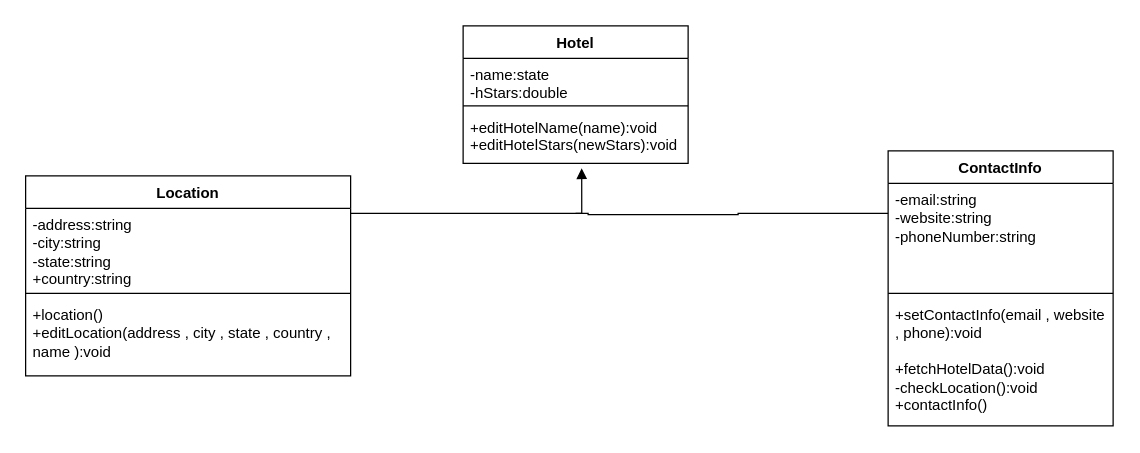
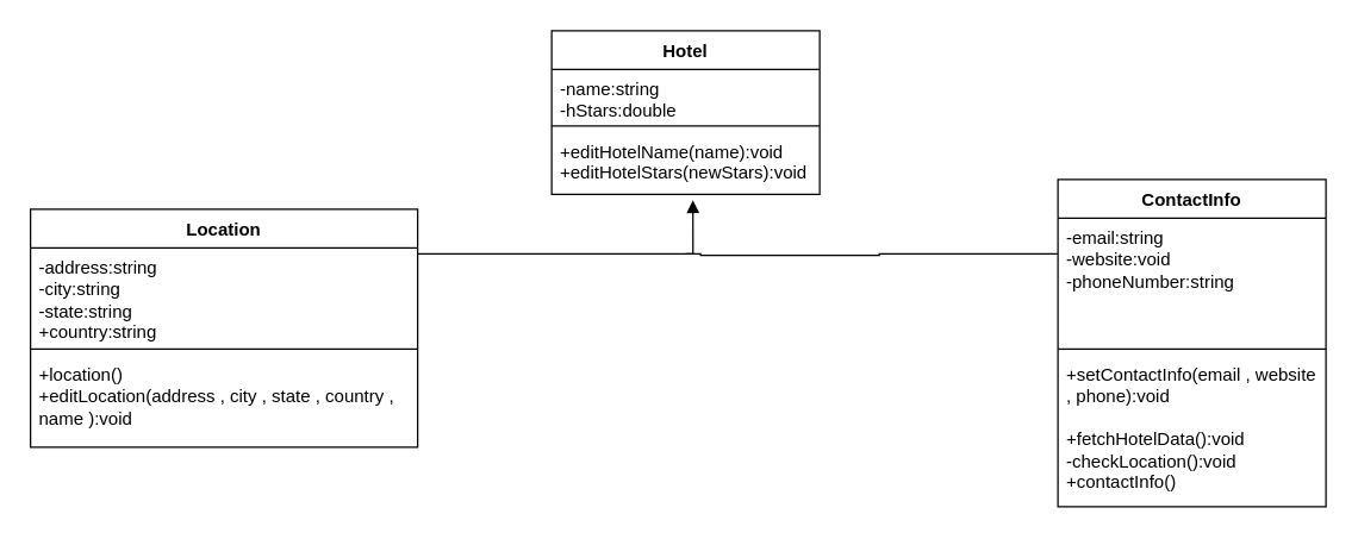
  <mxCell id="0" />
  <mxCell id="1" parent="0" />
  <mxCell id="2" value="Hotel" style="swimlane;fontStyle=1;align=center;verticalAlign=top;childLayout=stackLayout;horizontal=1;startSize=26;horizontalStack=0;resizeParent=1;resizeParentMax=0;resizeLast=0;collapsible=1;marginBottom=0;whiteSpace=wrap;html=1;" parent="1" vertex="1"><mxGeometry x="370" y="20" width="180" height="110" as="geometry" /></mxCell>
- <mxCell id="3" value="-name:state&lt;div&gt;-hStars:double&lt;/div&gt;&lt;div&gt;&lt;div&gt;&lt;br&gt;&lt;/div&gt;&lt;/div&gt;" style="text;strokeColor=none;fillColor=none;align=left;verticalAlign=top;spacingLeft=4;spacingRight=4;overflow=hidden;rotatable=0;points=[[0,0.5],[1,0.5]];portConstraint=eastwest;whiteSpace=wrap;html=1;" parent="2" vertex="1"><mxGeometry y="26" width="180" height="34" as="geometry" /></mxCell>
+ <mxCell id="3" value="-name:string&lt;div&gt;-hStars:double&lt;/div&gt;&lt;div&gt;&lt;div&gt;&lt;br&gt;&lt;/div&gt;&lt;/div&gt;" style="text;strokeColor=none;fillColor=none;align=left;verticalAlign=top;spacingLeft=4;spacingRight=4;overflow=hidden;rotatable=0;points=[[0,0.5],[1,0.5]];portConstraint=eastwest;whiteSpace=wrap;html=1;" parent="2" vertex="1"><mxGeometry y="26" width="180" height="34" as="geometry" /></mxCell>
  <mxCell id="4" value="" style="line;strokeWidth=1;fillColor=none;align=left;verticalAlign=middle;spacingTop=-1;spacingLeft=3;spacingRight=3;rotatable=0;labelPosition=right;points=[];portConstraint=eastwest;strokeColor=inherit;" parent="2" vertex="1"><mxGeometry y="60" width="180" height="8" as="geometry" /></mxCell>
  <mxCell id="5" value="+editHotelName(name):void&lt;div&gt;+editHotelStars(newStars):void&lt;/div&gt;" style="text;strokeColor=none;fillColor=none;align=left;verticalAlign=top;spacingLeft=4;spacingRight=4;overflow=hidden;rotatable=0;points=[[0,0.5],[1,0.5]];portConstraint=eastwest;whiteSpace=wrap;html=1;" parent="2" vertex="1"><mxGeometry y="68" width="180" height="42" as="geometry" /></mxCell>
  <mxCell id="6" value="Location" style="swimlane;fontStyle=1;align=center;verticalAlign=top;childLayout=stackLayout;horizontal=1;startSize=26;horizontalStack=0;resizeParent=1;resizeParentMax=0;resizeLast=0;collapsible=1;marginBottom=0;whiteSpace=wrap;html=1;" parent="1" vertex="1"><mxGeometry x="20" y="140" width="260" height="160" as="geometry" /></mxCell>
  <mxCell id="7" value="&lt;div&gt;&lt;div&gt;-address:string&lt;/div&gt;&lt;/div&gt;&lt;div&gt;-city:string&lt;/div&gt;&lt;div&gt;-state:string&lt;/div&gt;&lt;div&gt;+country:string&lt;/div&gt;" style="text;strokeColor=none;fillColor=none;align=left;verticalAlign=top;spacingLeft=4;spacingRight=4;overflow=hidden;rotatable=0;points=[[0,0.5],[1,0.5]];portConstraint=eastwest;whiteSpace=wrap;html=1;" parent="6" vertex="1"><mxGeometry y="26" width="260" height="64" as="geometry" /></mxCell>
  <mxCell id="8" value="" style="line;strokeWidth=1;fillColor=none;align=left;verticalAlign=middle;spacingTop=-1;spacingLeft=3;spacingRight=3;rotatable=0;labelPosition=right;points=[];portConstraint=eastwest;strokeColor=inherit;" parent="6" vertex="1"><mxGeometry y="90" width="260" height="8" as="geometry" /></mxCell>
  <mxCell id="9" value="&lt;div&gt;+location()&lt;/div&gt;+editLocation(address , city , state , country , name ):void" style="text;strokeColor=none;fillColor=none;align=left;verticalAlign=top;spacingLeft=4;spacingRight=4;overflow=hidden;rotatable=0;points=[[0,0.5],[1,0.5]];portConstraint=eastwest;whiteSpace=wrap;html=1;" parent="6" vertex="1"><mxGeometry y="98" width="260" height="62" as="geometry" /></mxCell>
  <mxCell id="10" style="edgeStyle=orthogonalEdgeStyle;rounded=0;orthogonalLoop=1;jettySize=auto;html=1;entryX=0.527;entryY=1.095;entryDx=0;entryDy=0;entryPerimeter=0;endArrow=block;endFill=1;" parent="1" source="6" target="5" edge="1"><mxGeometry relative="1" as="geometry"><Array as="points"><mxPoint x="320" y="170" /><mxPoint x="465" y="170" /></Array></mxGeometry></mxCell>
  <mxCell id="11" style="edgeStyle=orthogonalEdgeStyle;rounded=0;orthogonalLoop=1;jettySize=auto;html=1;endArrow=none;endFill=0;" parent="1" source="12" edge="1"><mxGeometry relative="1" as="geometry"><mxPoint x="460" y="170" as="targetPoint" /><Array as="points"><mxPoint x="590" y="170" /><mxPoint x="590" y="171" /><mxPoint x="470" y="171" /></Array></mxGeometry></mxCell>
  <mxCell id="12" value="ContactInfo" style="swimlane;fontStyle=1;align=center;verticalAlign=top;childLayout=stackLayout;horizontal=1;startSize=26;horizontalStack=0;resizeParent=1;resizeParentMax=0;resizeLast=0;collapsible=1;marginBottom=0;whiteSpace=wrap;html=1;" parent="1" vertex="1"><mxGeometry x="710" y="120" width="180" height="220" as="geometry" /></mxCell>
- <mxCell id="13" value="&lt;div&gt;&lt;div&gt;-email:string&lt;/div&gt;&lt;/div&gt;&lt;div&gt;-website:string&lt;/div&gt;&lt;div&gt;-phoneNumber:string&amp;nbsp;&lt;/div&gt;&lt;div&gt;&lt;br&gt;&lt;/div&gt;" style="text;strokeColor=none;fillColor=none;align=left;verticalAlign=top;spacingLeft=4;spacingRight=4;overflow=hidden;rotatable=0;points=[[0,0.5],[1,0.5]];portConstraint=eastwest;whiteSpace=wrap;html=1;" parent="12" vertex="1"><mxGeometry y="26" width="180" height="84" as="geometry" /></mxCell>
+ <mxCell id="13" value="&lt;div&gt;&lt;div&gt;-email:string&lt;/div&gt;&lt;/div&gt;&lt;div&gt;-website:void&lt;/div&gt;&lt;div&gt;-phoneNumber:string&amp;nbsp;&lt;/div&gt;&lt;div&gt;&lt;br&gt;&lt;/div&gt;" style="text;strokeColor=none;fillColor=none;align=left;verticalAlign=top;spacingLeft=4;spacingRight=4;overflow=hidden;rotatable=0;points=[[0,0.5],[1,0.5]];portConstraint=eastwest;whiteSpace=wrap;html=1;" parent="12" vertex="1"><mxGeometry y="26" width="180" height="84" as="geometry" /></mxCell>
  <mxCell id="14" value="" style="line;strokeWidth=1;fillColor=none;align=left;verticalAlign=middle;spacingTop=-1;spacingLeft=3;spacingRight=3;rotatable=0;labelPosition=right;points=[];portConstraint=eastwest;strokeColor=inherit;" parent="12" vertex="1"><mxGeometry y="110" width="180" height="8" as="geometry" /></mxCell>
  <mxCell id="15" value="+setContactInfo(email , website , phone):void&amp;nbsp;&lt;div&gt;&lt;br&gt;&lt;/div&gt;&lt;div&gt;+fetchHotelData():void&lt;/div&gt;&lt;div&gt;-checkLocation():void&lt;/div&gt;&lt;div&gt;+contactInfo()&lt;br&gt;&lt;div&gt;&lt;br&gt;&lt;/div&gt;&lt;/div&gt;" style="text;strokeColor=none;fillColor=none;align=left;verticalAlign=top;spacingLeft=4;spacingRight=4;overflow=hidden;rotatable=0;points=[[0,0.5],[1,0.5]];portConstraint=eastwest;whiteSpace=wrap;html=1;" parent="12" vertex="1"><mxGeometry y="118" width="180" height="102" as="geometry" /></mxCell>
